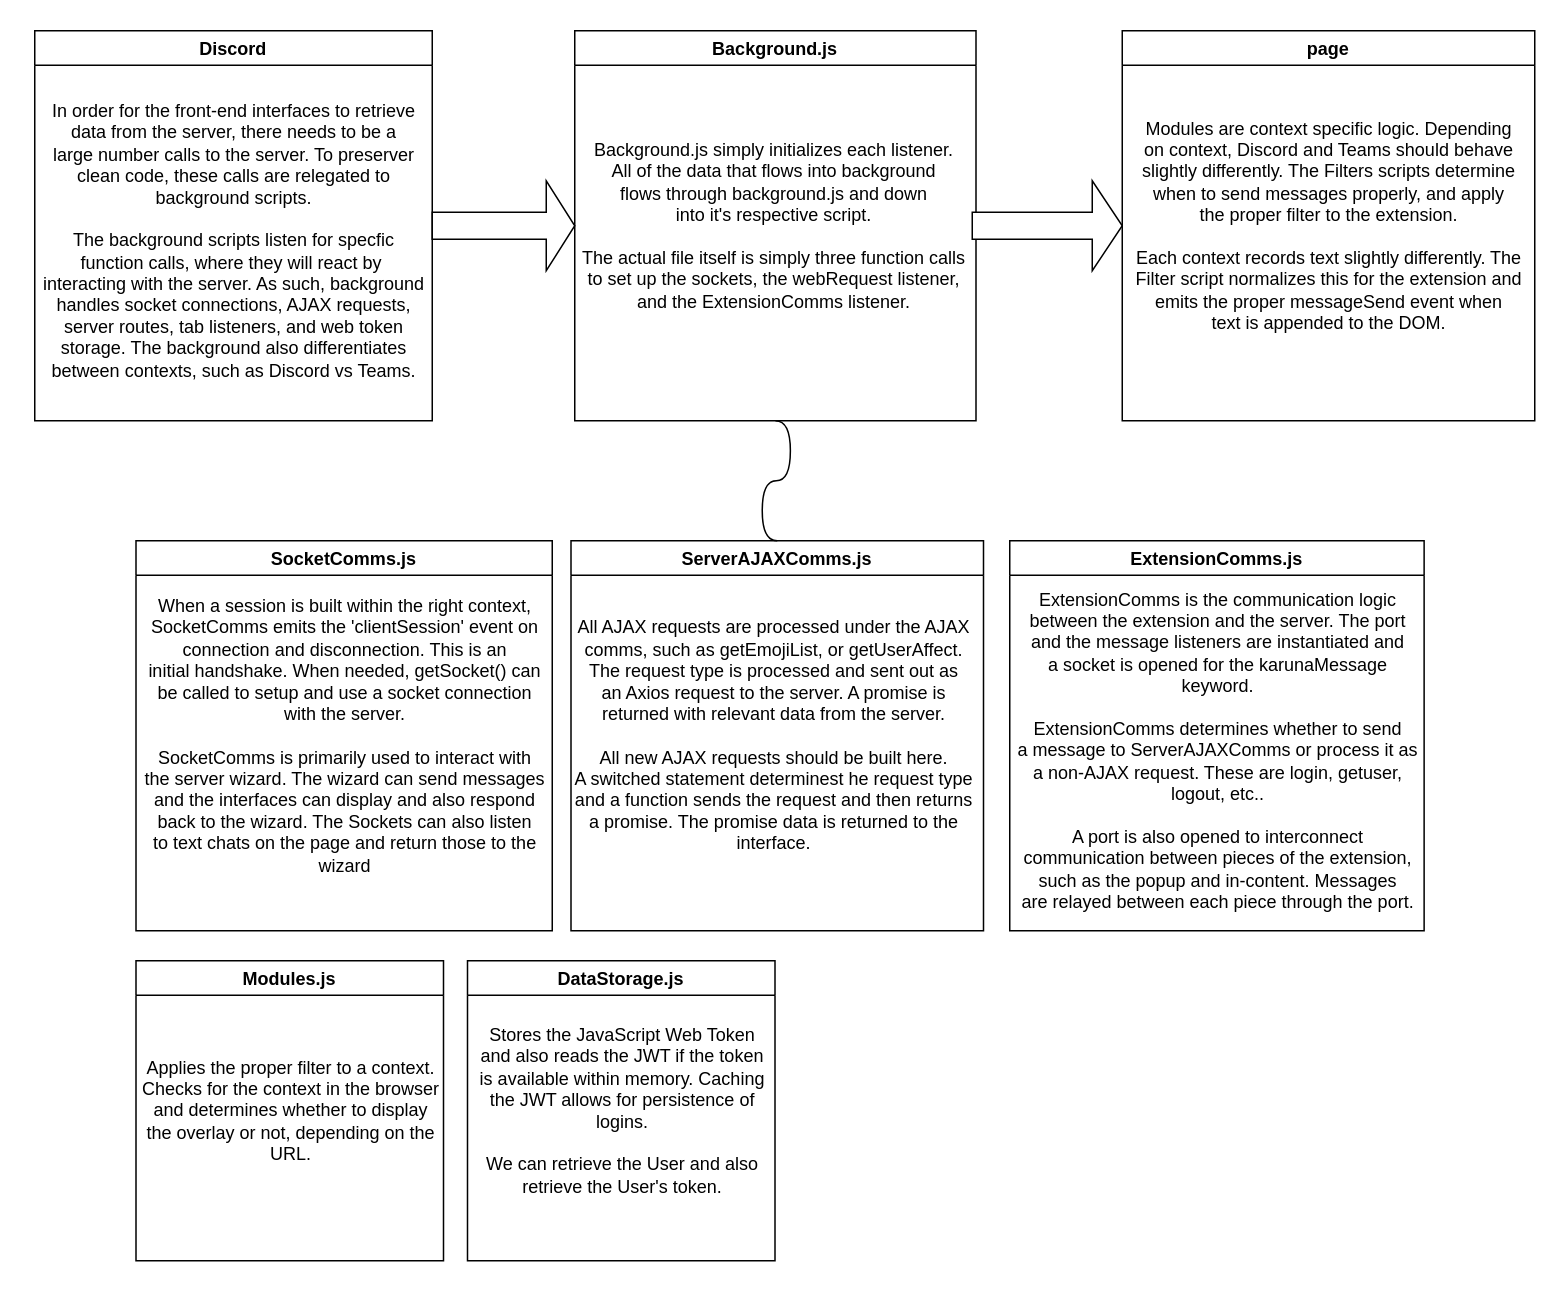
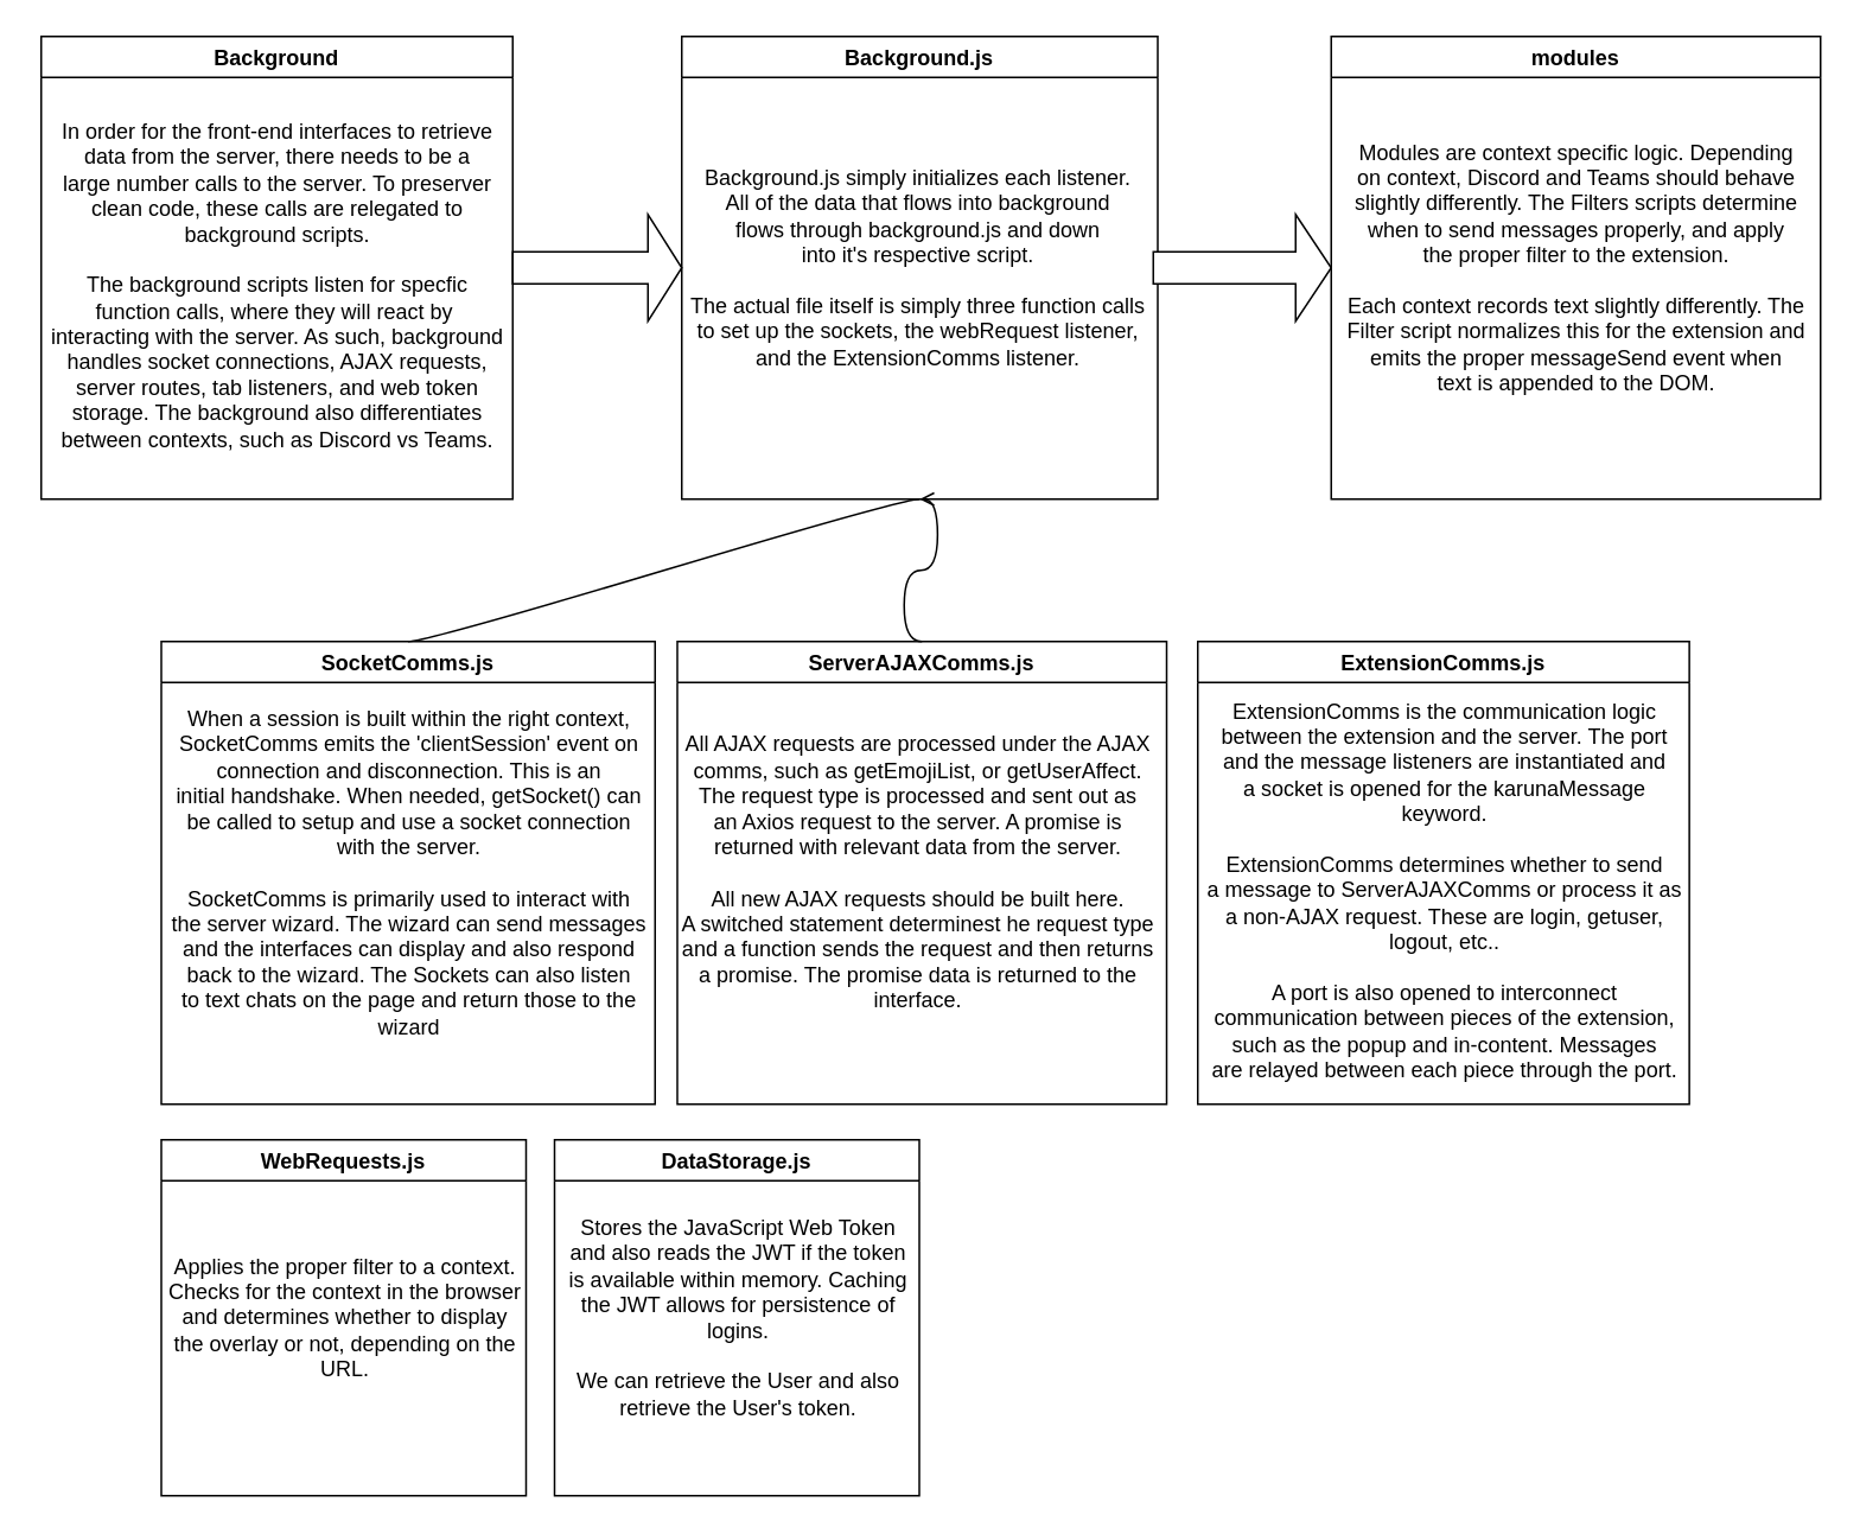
  <mxCell id="0" />
  <mxCell id="1" parent="0" />
- <mxCell id="2" value="Discord" style="swimlane;" vertex="1" parent="1"><mxGeometry x="22.5" y="20" width="265" height="260" as="geometry" /></mxCell>
+ <mxCell id="2" value="Background" style="swimlane;" vertex="1" parent="1"><mxGeometry x="22.5" y="20" width="265" height="260" as="geometry" /></mxCell>
  <mxCell id="3" value="In order for the front-end interfaces to retrieve&lt;br&gt;data from the server, there needs to be a&lt;br&gt;large number calls to the server. To preserver&lt;br&gt;clean code, these calls are relegated to&lt;br&gt;background scripts.&lt;br&gt;&lt;br&gt;The background scripts listen for specfic&lt;br&gt;function calls, where they will react by&amp;nbsp;&lt;br&gt;interacting with the server. As such, background&lt;br&gt;handles socket connections, AJAX requests,&lt;br&gt;server routes, tab listeners, and web token&lt;br&gt;storage. The background also differentiates&lt;br&gt;between contexts, such as Discord vs Teams." style="text;html=1;align=center;verticalAlign=middle;resizable=0;points=[];autosize=1;" vertex="1" parent="2"><mxGeometry x="-2.5" y="50" width="270" height="180" as="geometry" /></mxCell>
  <mxCell id="4" value="" style="shape=singleArrow;whiteSpace=wrap;html=1;" vertex="1" parent="1"><mxGeometry x="287.5" y="120" width="95" height="60" as="geometry" /></mxCell>
  <mxCell id="5" value="Background.js" style="swimlane;" vertex="1" parent="1"><mxGeometry x="382.5" y="20" width="267.5" height="260" as="geometry" /></mxCell>
  <mxCell id="6" value="Background.js simply initializes each listener.&lt;br&gt;All of the data that flows into background&lt;br&gt;flows through background.js and down&lt;br&gt;into it's respective script.&lt;br&gt;&lt;br&gt;The actual file itself is simply three function calls&lt;br&gt;to set up the sockets, the webRequest listener,&lt;br&gt;and the ExtensionComms listener." style="text;html=1;align=center;verticalAlign=middle;resizable=0;points=[];autosize=1;" vertex="1" parent="5"><mxGeometry x="-2.5" y="75" width="270" height="110" as="geometry" /></mxCell>
  <mxCell id="7" value="SocketComms.js" style="swimlane;" vertex="1" parent="1"><mxGeometry x="90" y="360" width="277.5" height="260" as="geometry" /></mxCell>
  <mxCell id="8" value="When a session is built within the right context,&lt;br&gt;SocketComms emits the 'clientSession' event on&lt;br&gt;connection and disconnection. This is an&lt;br&gt;initial handshake. When needed, getSocket() can&lt;br&gt;be called to setup and use a socket connection&lt;br&gt;with the server.&lt;br&gt;&lt;br&gt;SocketComms is primarily used to interact with&lt;br&gt;the server wizard. The wizard can send messages&lt;br&gt;and the interfaces can display and also respond&lt;br&gt;back to the wizard. The Sockets can also listen&lt;br&gt;to text chats on the page and return those to the&lt;br&gt;wizard" style="text;html=1;align=center;verticalAlign=middle;resizable=0;points=[];autosize=1;" vertex="1" parent="7"><mxGeometry x="-1.25" y="40" width="280" height="180" as="geometry" /></mxCell>
  <mxCell id="9" value="ServerAJAXComms.js" style="swimlane;" vertex="1" parent="1"><mxGeometry x="380" y="360" width="275" height="260" as="geometry" /></mxCell>
  <mxCell id="10" value="All AJAX requests are processed under the AJAX&lt;br&gt;comms, such as getEmojiList, or getUserAffect.&lt;br&gt;The request type is processed and sent out as&lt;br&gt;an Axios request to the server. A promise is&lt;br&gt;returned with relevant data from the server.&lt;br&gt;&lt;br&gt;All new AJAX requests should be built here.&lt;br&gt;A switched statement determinest he request type&lt;br&gt;and a function sends the request and then returns&lt;br&gt;a promise. The promise data is returned to the&lt;br&gt;interface." style="text;html=1;align=center;verticalAlign=middle;resizable=0;points=[];autosize=1;" vertex="1" parent="9"><mxGeometry x="-5" y="55" width="280" height="150" as="geometry" /></mxCell>
  <mxCell id="11" value="ExtensionComms.js" style="swimlane;" vertex="1" parent="1"><mxGeometry x="672.5" y="360" width="276.25" height="260" as="geometry" /></mxCell>
  <mxCell id="12" value="ExtensionComms is the communication logic&lt;br&gt;between the extension and the server. The port&lt;br&gt;and the message listeners are instantiated and&lt;br&gt;a socket is opened for the karunaMessage&lt;br&gt;keyword.&lt;br&gt;&lt;br&gt;ExtensionComms determines whether to send&lt;br&gt;a message to ServerAJAXComms or process it as&lt;br&gt;a non-AJAX request. These are login, getuser,&lt;br&gt;logout, etc..&lt;br&gt;&lt;br&gt;A port is also opened to interconnect&lt;br&gt;communication between pieces of the extension,&lt;br&gt;such as the popup and in-content. Messages&lt;br&gt;are relayed between each piece through the port." style="text;html=1;align=center;verticalAlign=middle;resizable=0;points=[];autosize=1;" vertex="1" parent="11"><mxGeometry x="-1.87" y="40" width="280" height="200" as="geometry" /></mxCell>
- <mxCell id="13" value="" style="edgeStyle=entityRelationEdgeStyle;startArrow=none;endArrow=none;segment=10;curved=1;entryX=0.5;entryY=1;entryDx=0;entryDy=0;exitX=0.5;exitY=0;exitDx=0;exitDy=0;" edge="1" target="5" parent="1" source="9"><mxGeometry relative="1" as="geometry"><mxPoint x="552.5" y="330" as="sourcePoint" /><mxPoint x="552.833" y="340.333" as="targetPoint" /></mxGeometry></mxCell>
+ <mxCell id="13" value="" style="edgeStyle=entityRelationEdgeStyle;startArrow=none;endArrow=open;segment=10;curved=1;entryX=0.5;entryY=1;entryDx=0;entryDy=0;exitX=0.5;exitY=0;exitDx=0;exitDy=0;" edge="1" target="5" parent="1" source="9"><mxGeometry relative="1" as="geometry"><mxPoint x="552.5" y="330" as="sourcePoint" /><mxPoint x="552.833" y="340.333" as="targetPoint" /></mxGeometry></mxCell>
+ <mxCell id="14" value="" style="edgeStyle=entityRelationEdgeStyle;startArrow=none;endArrow=none;segment=10;curved=1;entryX=0.5;entryY=1;entryDx=0;entryDy=0;exitX=0.5;exitY=0;exitDx=0;exitDy=0;" edge="1" target="5" parent="1" source="7"><mxGeometry relative="1" as="geometry"><mxPoint x="287.5" y="360" as="sourcePoint" /><mxPoint x="327.833" y="340.333" as="targetPoint" /></mxGeometry></mxCell>
  <mxCell id="15" value="" style="shape=singleArrow;whiteSpace=wrap;html=1;" vertex="1" parent="1"><mxGeometry x="647.5" y="120" width="100" height="60" as="geometry" /></mxCell>
- <mxCell id="16" value="page" style="swimlane;" vertex="1" parent="1"><mxGeometry x="747.5" y="20" width="275" height="260" as="geometry" /></mxCell>
+ <mxCell id="16" value="modules" style="swimlane;" vertex="1" parent="1"><mxGeometry x="747.5" y="20" width="275" height="260" as="geometry" /></mxCell>
  <mxCell id="17" value="Modules are context specific logic. Depending&lt;br&gt;on context, Discord and Teams should behave&lt;br&gt;slightly differently. The Filters scripts determine&lt;br&gt;when to send messages properly, and apply&lt;br&gt;the proper filter to the extension.&lt;br&gt;&lt;br&gt;Each context records text slightly differently. The&lt;br&gt;Filter script normalizes this for the extension and&lt;br&gt;emits the proper messageSend event when&lt;br&gt;text is appended to the DOM." style="text;html=1;align=center;verticalAlign=middle;resizable=0;points=[];autosize=1;" vertex="1" parent="16"><mxGeometry x="2.5" y="60" width="270" height="140" as="geometry" /></mxCell>
- <mxCell id="18" value="Modules.js" style="swimlane;" vertex="1" parent="1"><mxGeometry x="90" y="640" width="205" height="200" as="geometry" /></mxCell>
+ <mxCell id="18" value="WebRequests.js" style="swimlane;" vertex="1" parent="1"><mxGeometry x="90" y="640" width="205" height="200" as="geometry" /></mxCell>
  <mxCell id="19" value="Applies the proper filter to a context.&lt;br&gt;Checks for the context in the browser&lt;br&gt;and determines whether to display&lt;br&gt;the overlay or not, depending on the&lt;br&gt;URL." style="text;html=1;align=center;verticalAlign=middle;resizable=0;points=[];autosize=1;" vertex="1" parent="18"><mxGeometry x="-2.5" y="65" width="210" height="70" as="geometry" /></mxCell>
  <mxCell id="20" value="DataStorage.js" style="swimlane;" vertex="1" parent="1"><mxGeometry x="311" y="640" width="205" height="200" as="geometry" /></mxCell>
  <mxCell id="21" value="Stores the JavaScript Web Token&lt;br&gt;and also reads the JWT if the token&lt;br&gt;is available within memory. Caching&lt;br&gt;the JWT allows for persistence of&lt;br&gt;logins.&lt;br&gt;&lt;br&gt;We can retrieve the User and also&lt;br&gt;retrieve the User's token." style="text;html=1;align=center;verticalAlign=middle;resizable=0;points=[];autosize=1;" vertex="1" parent="20"><mxGeometry x="-2.5" y="45" width="210" height="110" as="geometry" /></mxCell>
